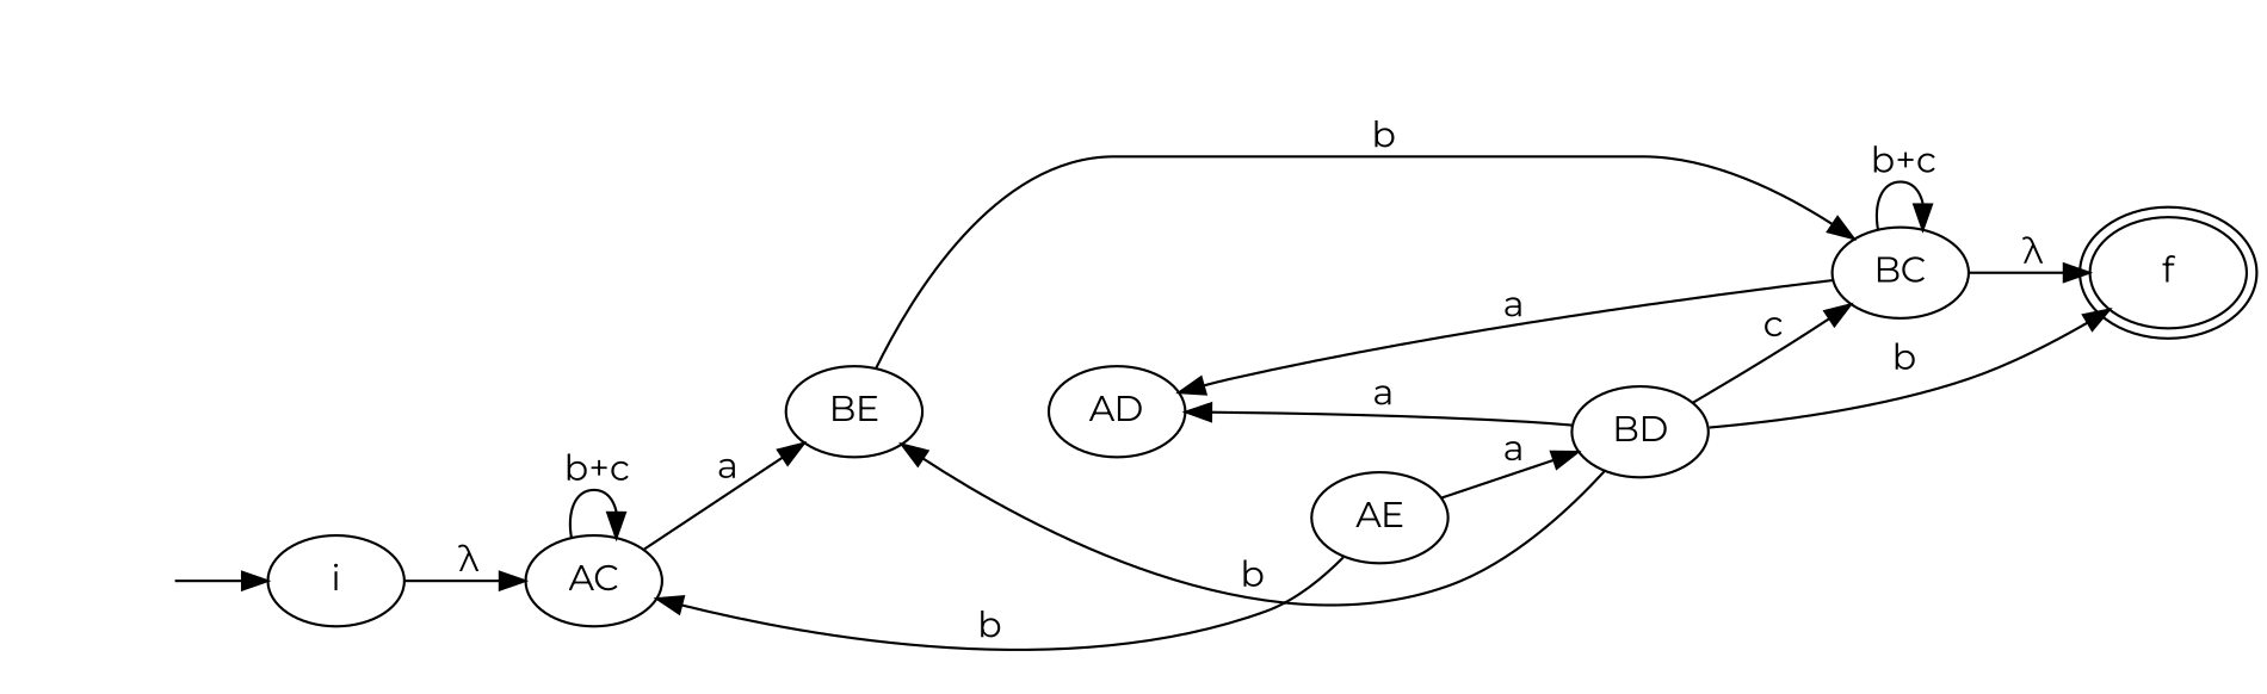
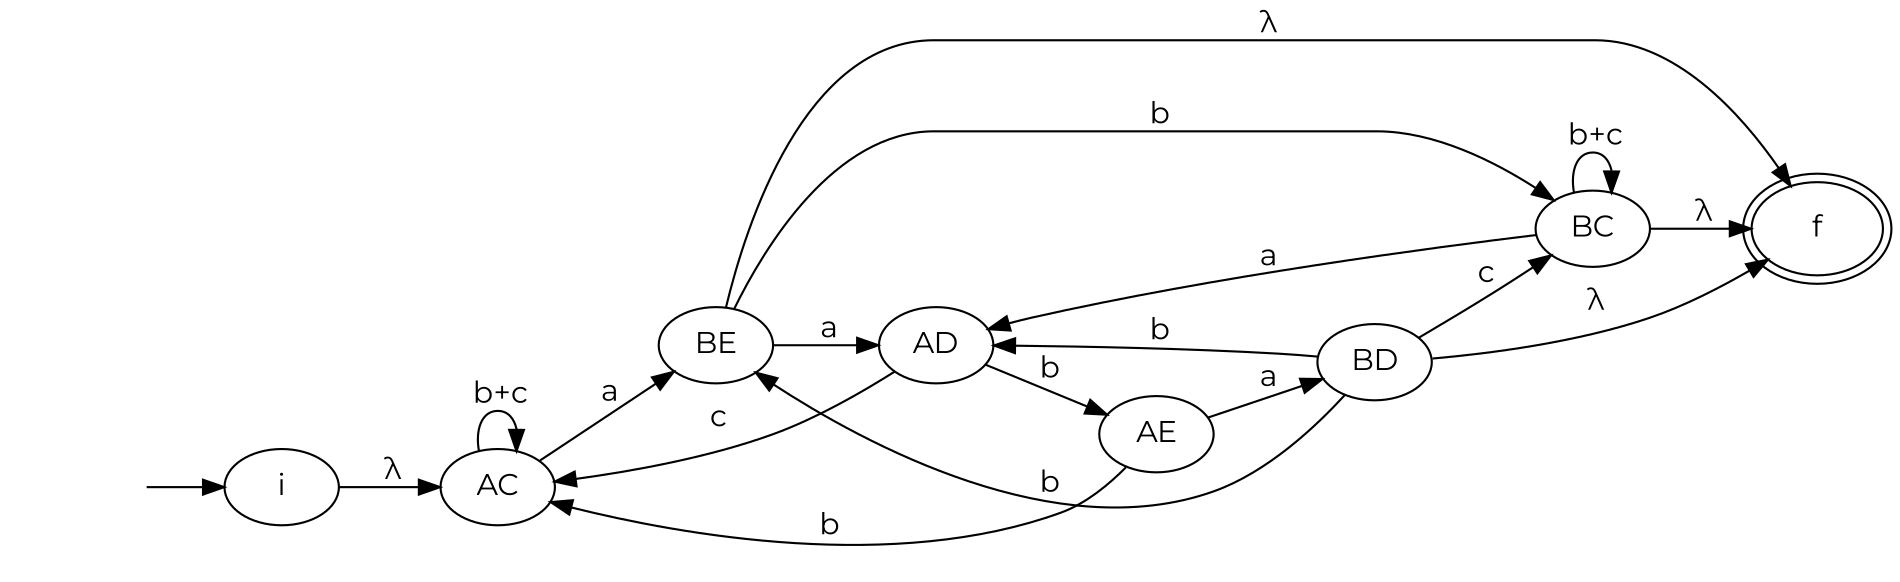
  digraph {
    fontname=Montserrat
    rankdir=LR
    node [fontname=Montserrat]
    edge [fontname=Montserrat]
    _nil0 [style=invis]
    i
    AC
    BE
    BD
    AD
    BC
    f [peripheries=2]
    AE
    _nil0 -> i
    i -> AC [label=" λ"]
    AC -> AC [label=" b+c"]
    AC -> BE [label=" a"]
+   BE -> AD [label=" a"]
    BE -> BC [label=" b"]
+   BE -> f [label=" λ"]
    BD -> BE [label=" b"]
-   BD -> AD [label=" a"]
+   BD -> AD [label=" b"]
    BD -> BC [label=" c"]
-   BD -> f [label=" b"]
+   BD -> f [label=" λ"]
+   AD -> AC [label=" c"]
+   AD -> AE [label=" b"]
    BC -> AD [label=" a"]
    BC -> BC [label=" b+c"]
    BC -> f [label=" λ"]
    AE -> AC [label=" b"]
    AE -> BD [label=" a"]
  }
